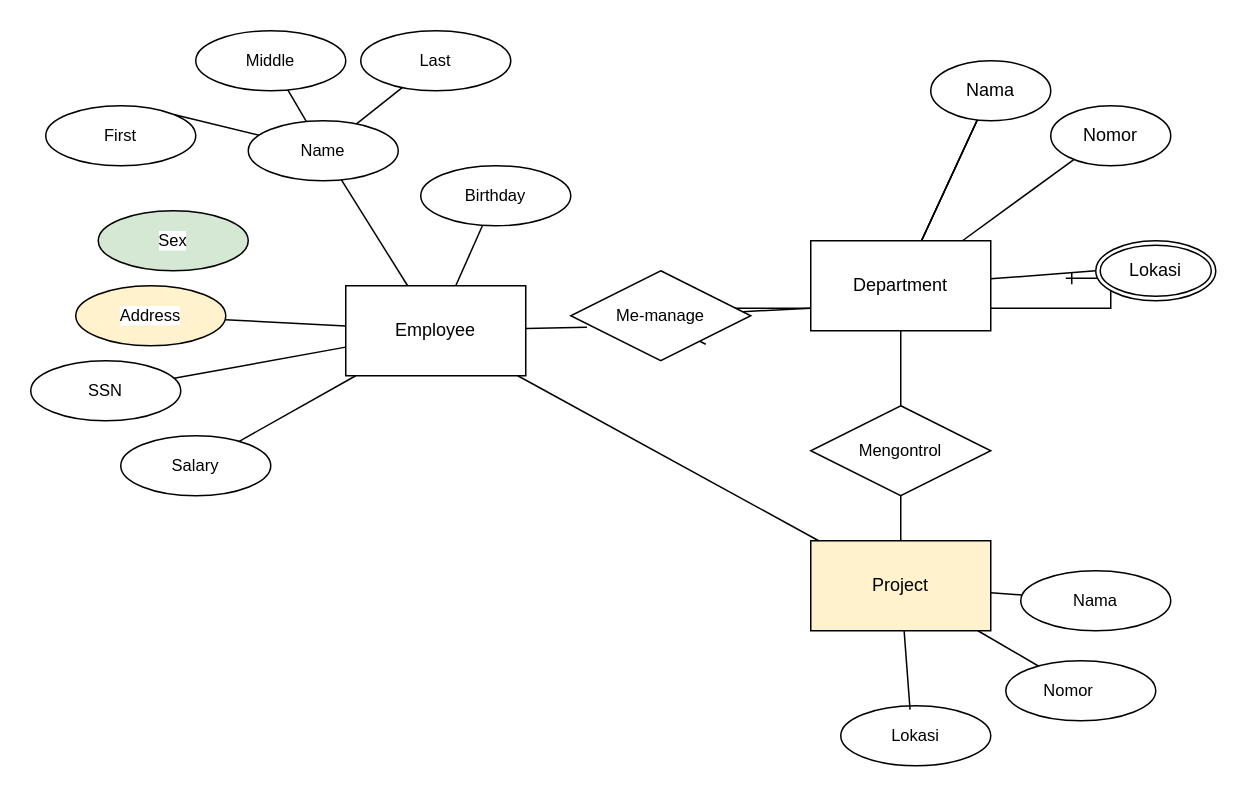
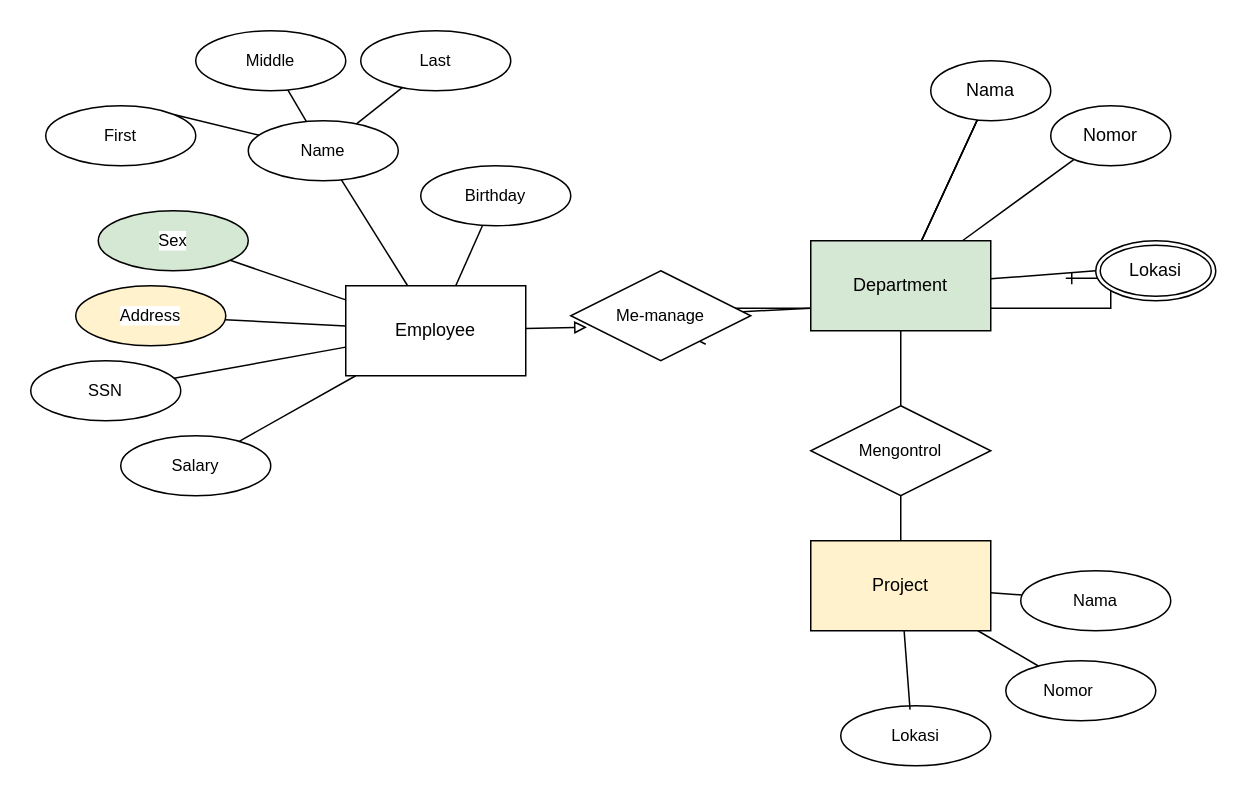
  <mxCell id="0" />
  <mxCell id="1" parent="0" />
  <mxCell id="2" style="rounded=0;orthogonalLoop=1;jettySize=auto;html=1;entryX=0;entryY=0.5;entryDx=0;entryDy=0;strokeColor=default;endArrow=none;endFill=0;" edge="1" parent="1" source="9" target="22"><mxGeometry relative="1" as="geometry" /></mxCell>
  <mxCell id="3" style="edgeStyle=none;curved=1;rounded=0;orthogonalLoop=1;jettySize=auto;html=1;fontSize=12;startSize=8;endSize=8;endArrow=none;endFill=0;entryX=0.235;entryY=0.835;entryDx=0;entryDy=0;entryPerimeter=0;" edge="1" parent="1" source="9" target="21"><mxGeometry relative="1" as="geometry"><mxPoint x="710" y="110" as="targetPoint" /></mxGeometry></mxCell>
  <mxCell id="4" value="" style="edgeStyle=entityRelationEdgeStyle;endArrow=ERzeroToMany;startArrow=ERone;endFill=1;startFill=0;rounded=0;" parent="1" edge="1"><mxGeometry width="100" height="100" relative="1" as="geometry"><mxPoint x="710" y="185" as="sourcePoint" /><mxPoint x="470" y="225" as="targetPoint" /></mxGeometry></mxCell>
  <mxCell id="5" style="edgeStyle=none;curved=1;rounded=0;orthogonalLoop=1;jettySize=auto;html=1;fontSize=12;endArrow=none;endFill=0;" edge="1" parent="1" source="9" target="20"><mxGeometry relative="1" as="geometry" /></mxCell>
  <mxCell id="6" value="" style="edgeStyle=none;rounded=0;orthogonalLoop=1;jettySize=auto;html=1;strokeColor=default;align=center;verticalAlign=middle;fontFamily=Helvetica;fontSize=12;fontColor=default;labelBackgroundColor=default;startSize=8;endArrow=none;endFill=0;endSize=8;" edge="1" parent="1" source="9" target="20"><mxGeometry relative="1" as="geometry" /></mxCell>
  <mxCell id="7" value="" style="edgeStyle=none;rounded=0;orthogonalLoop=1;jettySize=auto;html=1;strokeColor=default;align=center;verticalAlign=middle;fontFamily=Helvetica;fontSize=12;fontColor=default;labelBackgroundColor=default;startSize=8;endArrow=none;endFill=0;endSize=8;" edge="1" parent="1" source="9" target="20"><mxGeometry relative="1" as="geometry" /></mxCell>
  <mxCell id="8" style="edgeStyle=none;rounded=0;orthogonalLoop=1;jettySize=auto;html=1;entryX=0.5;entryY=0;entryDx=0;entryDy=0;strokeColor=default;align=center;verticalAlign=middle;fontFamily=Helvetica;fontSize=11;fontColor=default;labelBackgroundColor=default;endArrow=none;endFill=0;" edge="1" parent="1" source="9" target="41"><mxGeometry relative="1" as="geometry" /></mxCell>
- <mxCell id="9" value="Department" style="rounded=0;whiteSpace=wrap;html=1;" vertex="1" parent="1"><mxGeometry x="540" y="160" width="120" height="60" as="geometry" /></mxCell>
+ <mxCell id="9" value="Department" style="rounded=0;whiteSpace=wrap;html=1;fillColor=#d5e8d4;" vertex="1" parent="1"><mxGeometry x="540" y="160" width="120" height="60" as="geometry" /></mxCell>
  <mxCell id="10" style="edgeStyle=none;rounded=0;orthogonalLoop=1;jettySize=auto;html=1;strokeColor=default;align=center;verticalAlign=middle;fontFamily=Helvetica;fontSize=11;fontColor=default;labelBackgroundColor=default;endArrow=none;endFill=0;" edge="1" parent="1" source="12" target="24"><mxGeometry relative="1" as="geometry"><mxPoint x="730" y="400" as="targetPoint" /></mxGeometry></mxCell>
  <mxCell id="11" style="edgeStyle=none;rounded=0;orthogonalLoop=1;jettySize=auto;html=1;strokeColor=default;align=center;verticalAlign=middle;fontFamily=Helvetica;fontSize=11;fontColor=default;labelBackgroundColor=default;endArrow=none;endFill=0;" edge="1" parent="1" source="12" target="25"><mxGeometry relative="1" as="geometry" /></mxCell>
  <mxCell id="12" value="Project" style="rounded=0;whiteSpace=wrap;html=1;fillColor=#fff2cc;" vertex="1" parent="1"><mxGeometry x="540" y="360" width="120" height="60" as="geometry" /></mxCell>
  <mxCell id="13" style="edgeStyle=none;rounded=0;orthogonalLoop=1;jettySize=auto;html=1;strokeColor=default;align=center;verticalAlign=middle;fontFamily=Helvetica;fontSize=11;fontColor=default;labelBackgroundColor=default;endArrow=none;endFill=0;" edge="1" parent="1" source="19" target="28"><mxGeometry relative="1" as="geometry"><mxPoint x="335" y="330" as="targetPoint" /></mxGeometry></mxCell>
  <mxCell id="14" style="edgeStyle=none;rounded=0;orthogonalLoop=1;jettySize=auto;html=1;strokeColor=default;align=center;verticalAlign=middle;fontFamily=Helvetica;fontSize=11;fontColor=default;labelBackgroundColor=default;endArrow=none;endFill=0;" edge="1" parent="1" source="19" target="32"><mxGeometry relative="1" as="geometry"><mxPoint x="235" y="320" as="targetPoint" /></mxGeometry></mxCell>
  <mxCell id="15" style="edgeStyle=none;rounded=0;orthogonalLoop=1;jettySize=auto;html=1;strokeColor=default;align=center;verticalAlign=middle;fontFamily=Helvetica;fontSize=11;fontColor=default;labelBackgroundColor=default;endArrow=none;endFill=0;" edge="1" parent="1" source="19" target="36"><mxGeometry relative="1" as="geometry"><mxPoint x="105" y="280" as="targetPoint" /></mxGeometry></mxCell>
- <mxCell id="16" style="edgeStyle=none;rounded=0;orthogonalLoop=1;jettySize=auto;html=1;strokeColor=default;align=center;verticalAlign=middle;fontFamily=Helvetica;fontSize=11;fontColor=default;labelBackgroundColor=default;endArrow=none;endFill=0;" edge="1" parent="1" source="19" target="12"><mxGeometry relative="1" as="geometry"><mxPoint x="105" y="210" as="targetPoint" /></mxGeometry></mxCell>
+ <mxCell id="16" style="edgeStyle=none;rounded=0;orthogonalLoop=1;jettySize=auto;html=1;strokeColor=default;align=center;verticalAlign=middle;fontFamily=Helvetica;fontSize=11;fontColor=default;labelBackgroundColor=default;endArrow=none;endFill=0;" edge="1" parent="1" source="19" target="37"><mxGeometry relative="1" as="geometry"><mxPoint x="105" y="210" as="targetPoint" /></mxGeometry></mxCell>
  <mxCell id="17" style="edgeStyle=none;rounded=0;orthogonalLoop=1;jettySize=auto;html=1;strokeColor=default;align=center;verticalAlign=middle;fontFamily=Helvetica;fontSize=11;fontColor=default;labelBackgroundColor=default;endArrow=none;endFill=0;" edge="1" parent="1" source="19" target="38"><mxGeometry relative="1" as="geometry"><mxPoint x="385" y="240" as="targetPoint" /></mxGeometry></mxCell>
  <mxCell id="18" style="edgeStyle=none;rounded=0;orthogonalLoop=1;jettySize=auto;html=1;strokeColor=default;align=center;verticalAlign=middle;fontFamily=Helvetica;fontSize=11;fontColor=default;labelBackgroundColor=default;endArrow=none;endFill=0;" edge="1" parent="1" source="19" target="39"><mxGeometry relative="1" as="geometry"><mxPoint x="365" y="190" as="targetPoint" /></mxGeometry></mxCell>
  <mxCell id="19" value="Employee" style="rounded=0;whiteSpace=wrap;html=1;" vertex="1" parent="1"><mxGeometry x="230" y="190" width="120" height="60" as="geometry" /></mxCell>
  <mxCell id="20" value="Nama" style="ellipse;whiteSpace=wrap;html=1;rounded=0;" vertex="1" parent="1"><mxGeometry x="620" y="40" width="80" height="40" as="geometry" /></mxCell>
  <mxCell id="21" value="Nomor" style="ellipse;whiteSpace=wrap;html=1;rounded=0;" vertex="1" parent="1"><mxGeometry x="700" y="70" width="80" height="40" as="geometry" /></mxCell>
  <mxCell id="22" value="Lokasi" style="whiteSpace=wrap;html=1;rounded=0;shape=doubleEllipse;perimeter=ellipsePerimeter;margin=3;" vertex="1" parent="1"><mxGeometry x="730" y="160" width="80" height="40" as="geometry" /></mxCell>
  <mxCell id="23" style="edgeStyle=none;rounded=0;orthogonalLoop=1;jettySize=auto;html=1;entryX=0.5;entryY=0;entryDx=0;entryDy=0;strokeColor=default;align=center;verticalAlign=middle;fontFamily=Helvetica;fontSize=11;fontColor=default;labelBackgroundColor=default;endArrow=none;endFill=0;" edge="1" parent="1" source="22" target="22"><mxGeometry relative="1" as="geometry" /></mxCell>
  <mxCell id="24" value="Nama" style="ellipse;whiteSpace=wrap;html=1;align=center;fontFamily=Helvetica;fontSize=11;fontColor=default;labelBackgroundColor=default;" vertex="1" parent="1"><mxGeometry x="680" y="380" width="100" height="40" as="geometry" /></mxCell>
  <mxCell id="25" value="Nomor&lt;span style=&quot;white-space: pre;&quot;&gt;&#09;&lt;/span&gt;" style="ellipse;whiteSpace=wrap;html=1;align=center;fontFamily=Helvetica;fontSize=11;fontColor=default;labelBackgroundColor=default;" vertex="1" parent="1"><mxGeometry x="670" y="440" width="100" height="40" as="geometry" /></mxCell>
  <mxCell id="26" value="Lokasi" style="ellipse;whiteSpace=wrap;html=1;align=center;fontFamily=Helvetica;fontSize=11;fontColor=default;labelBackgroundColor=default;" vertex="1" parent="1"><mxGeometry x="560" y="470" width="100" height="40" as="geometry" /></mxCell>
  <mxCell id="27" style="edgeStyle=none;rounded=0;orthogonalLoop=1;jettySize=auto;html=1;entryX=0.462;entryY=0.064;entryDx=0;entryDy=0;entryPerimeter=0;strokeColor=default;align=center;verticalAlign=middle;fontFamily=Helvetica;fontSize=11;fontColor=default;labelBackgroundColor=default;endArrow=none;endFill=0;" edge="1" parent="1" source="12" target="26"><mxGeometry relative="1" as="geometry" /></mxCell>
  <mxCell id="28" value="SSN" style="ellipse;whiteSpace=wrap;html=1;align=center;fontFamily=Helvetica;fontSize=11;fontColor=default;labelBackgroundColor=default;" vertex="1" parent="1"><mxGeometry x="20" y="240" width="100" height="40" as="geometry" /></mxCell>
  <mxCell id="29" value="" style="edgeStyle=none;rounded=0;orthogonalLoop=1;jettySize=auto;html=1;strokeColor=default;align=center;verticalAlign=middle;fontFamily=Helvetica;fontSize=11;fontColor=default;labelBackgroundColor=default;endArrow=none;endFill=0;entryX=1;entryY=0;entryDx=0;entryDy=0;" edge="1" parent="1" source="32" target="33"><mxGeometry relative="1" as="geometry"><mxPoint x="108.068" y="182.256" as="targetPoint" /></mxGeometry></mxCell>
  <mxCell id="30" style="edgeStyle=none;rounded=0;orthogonalLoop=1;jettySize=auto;html=1;strokeColor=default;align=center;verticalAlign=middle;fontFamily=Helvetica;fontSize=11;fontColor=default;labelBackgroundColor=default;endArrow=none;endFill=0;" edge="1" parent="1" source="32" target="34"><mxGeometry relative="1" as="geometry" /></mxCell>
  <mxCell id="31" style="edgeStyle=none;rounded=0;orthogonalLoop=1;jettySize=auto;html=1;strokeColor=default;align=center;verticalAlign=middle;fontFamily=Helvetica;fontSize=11;fontColor=default;labelBackgroundColor=default;endArrow=none;endFill=0;" edge="1" parent="1" source="32" target="35"><mxGeometry relative="1" as="geometry" /></mxCell>
  <mxCell id="32" value="Name" style="ellipse;whiteSpace=wrap;html=1;align=center;fontFamily=Helvetica;fontSize=11;fontColor=default;labelBackgroundColor=default;" vertex="1" parent="1"><mxGeometry x="165" y="80" width="100" height="40" as="geometry" /></mxCell>
  <mxCell id="33" value="First" style="ellipse;whiteSpace=wrap;html=1;align=center;fontFamily=Helvetica;fontSize=11;fontColor=default;labelBackgroundColor=default;" vertex="1" parent="1"><mxGeometry x="30" y="70" width="100" height="40" as="geometry" /></mxCell>
  <mxCell id="34" value="Middle" style="ellipse;whiteSpace=wrap;html=1;align=center;fontFamily=Helvetica;fontSize=11;fontColor=default;labelBackgroundColor=default;" vertex="1" parent="1"><mxGeometry x="130" width="100" height="40" as="geometry" y="20" /></mxCell>
  <mxCell id="35" value="Last" style="ellipse;whiteSpace=wrap;html=1;align=center;fontFamily=Helvetica;fontSize=11;fontColor=default;labelBackgroundColor=default;" vertex="1" parent="1"><mxGeometry x="240" width="100" height="40" as="geometry" y="20" /></mxCell>
  <mxCell id="36" value="Address" style="ellipse;whiteSpace=wrap;html=1;align=center;fontFamily=Helvetica;fontSize=11;fontColor=default;labelBackgroundColor=default;fillColor=#fff2cc;" vertex="1" parent="1"><mxGeometry x="50" y="190" width="100" height="40" as="geometry" /></mxCell>
  <mxCell id="37" value="Sex" style="ellipse;whiteSpace=wrap;html=1;align=center;fontFamily=Helvetica;fontSize=11;fontColor=default;labelBackgroundColor=default;fillColor=#d5e8d4;" vertex="1" parent="1"><mxGeometry x="65" y="140" width="100" height="40" as="geometry" /></mxCell>
  <mxCell id="38" value="Salary" style="ellipse;whiteSpace=wrap;html=1;align=center;fontFamily=Helvetica;fontSize=11;fontColor=default;labelBackgroundColor=default;" vertex="1" parent="1"><mxGeometry x="80" y="290" width="100" height="40" as="geometry" /></mxCell>
  <mxCell id="39" value="Birthday" style="ellipse;whiteSpace=wrap;html=1;align=center;fontFamily=Helvetica;fontSize=11;fontColor=default;labelBackgroundColor=default;" vertex="1" parent="1"><mxGeometry x="280" y="110" width="100" height="40" as="geometry" /></mxCell>
  <mxCell id="40" style="edgeStyle=none;rounded=0;orthogonalLoop=1;jettySize=auto;html=1;entryX=0.5;entryY=0;entryDx=0;entryDy=0;strokeColor=default;align=center;verticalAlign=middle;fontFamily=Helvetica;fontSize=11;fontColor=default;labelBackgroundColor=default;endArrow=none;endFill=0;" edge="1" parent="1" source="41" target="12"><mxGeometry relative="1" as="geometry" /></mxCell>
  <mxCell id="41" value="Mengontrol" style="shape=rhombus;perimeter=rhombusPerimeter;whiteSpace=wrap;html=1;align=center;fontFamily=Helvetica;fontSize=11;fontColor=default;labelBackgroundColor=default;" vertex="1" parent="1"><mxGeometry x="540" y="270" width="120" height="60" as="geometry" /></mxCell>
  <mxCell id="42" style="edgeStyle=none;rounded=0;orthogonalLoop=1;jettySize=auto;html=1;entryX=0;entryY=0.75;entryDx=0;entryDy=0;strokeColor=default;align=center;verticalAlign=middle;fontFamily=Helvetica;fontSize=11;fontColor=default;labelBackgroundColor=default;endArrow=none;endFill=0;" edge="1" parent="1" source="43" target="9"><mxGeometry relative="1" as="geometry" /></mxCell>
  <mxCell id="43" value="Me-manage" style="shape=rhombus;perimeter=rhombusPerimeter;whiteSpace=wrap;html=1;align=center;fontFamily=Helvetica;fontSize=11;fontColor=default;labelBackgroundColor=default;" vertex="1" parent="1"><mxGeometry x="380" y="180" width="120" height="60" as="geometry" /></mxCell>
- <mxCell id="44" style="edgeStyle=none;rounded=0;orthogonalLoop=1;jettySize=auto;html=1;entryX=0.09;entryY=0.627;entryDx=0;entryDy=0;entryPerimeter=0;strokeColor=default;align=center;verticalAlign=middle;fontFamily=Helvetica;fontSize=11;fontColor=default;labelBackgroundColor=default;endArrow=none;endFill=0;" edge="1" parent="1" source="19" target="43"><mxGeometry relative="1" as="geometry" /></mxCell>
+ <mxCell id="44" style="edgeStyle=none;rounded=0;orthogonalLoop=1;jettySize=auto;html=1;entryX=0.09;entryY=0.627;entryDx=0;entryDy=0;entryPerimeter=0;strokeColor=default;align=center;verticalAlign=middle;fontFamily=Helvetica;fontSize=11;fontColor=default;labelBackgroundColor=default;endArrow=block;endFill=0;" edge="1" parent="1" source="19" target="43"><mxGeometry relative="1" as="geometry" /></mxCell>
